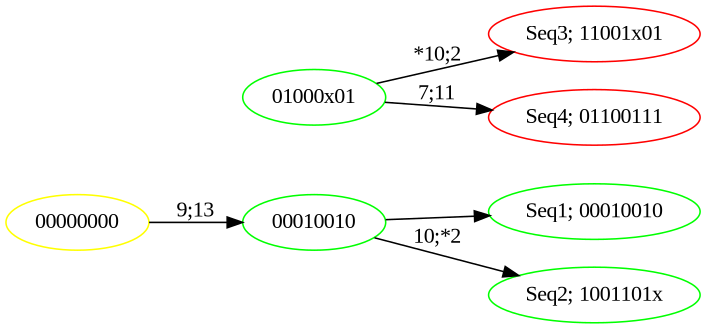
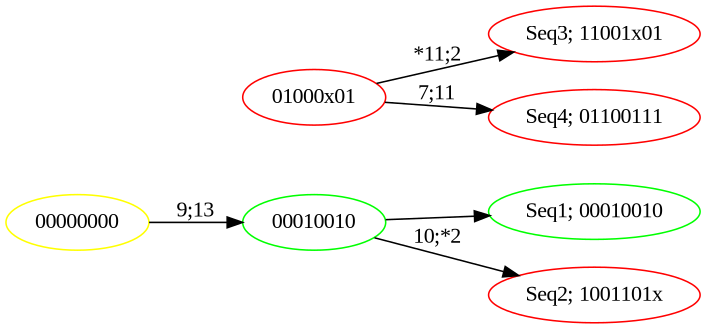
  digraph {
    fontname="Liberation Serif"
    rankdir=LR
    node [color=green fontname="Liberation Serif"]
    edge [fontname="Liberation Serif"]
    n1 [label="Seq1; 00010010"]
-   n2 [label="Seq2; 1001101x"]
+   n2 [color=red label="Seq2; 1001101x"]
    n3 [color=red label="Seq3; 11001x01"]
    n4 [color=red label="Seq4; 01100111"]
    n5 [label=00010010]
-   n6 [label="01000x01"]
+   n6 [color=red label="01000x01"]
    n7 [color=yellow label=00000000]
    subgraph sub_1 {
      rank=same
      n1
      n2
      n3
      n4
    }
    n5 -> n1
    n5 -> n2 [label="10;*2"]
-   n6 -> n3 [label="*10;2"]
+   n6 -> n3 [label="*11;2"]
    n6 -> n4 [label="7;11"]
    n7 -> n5 [label="9;13"]
  }
